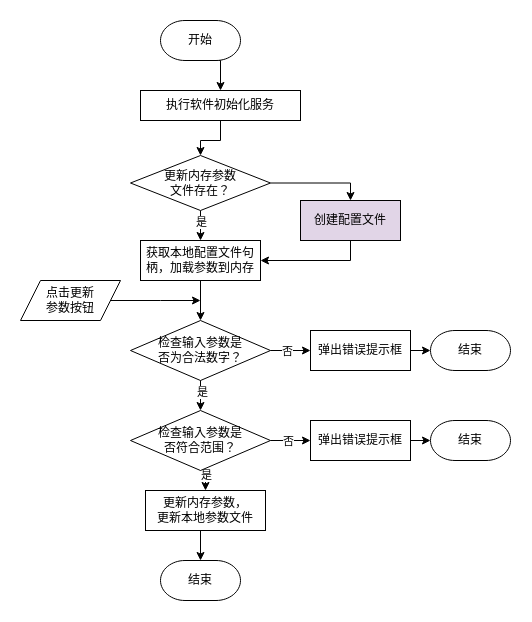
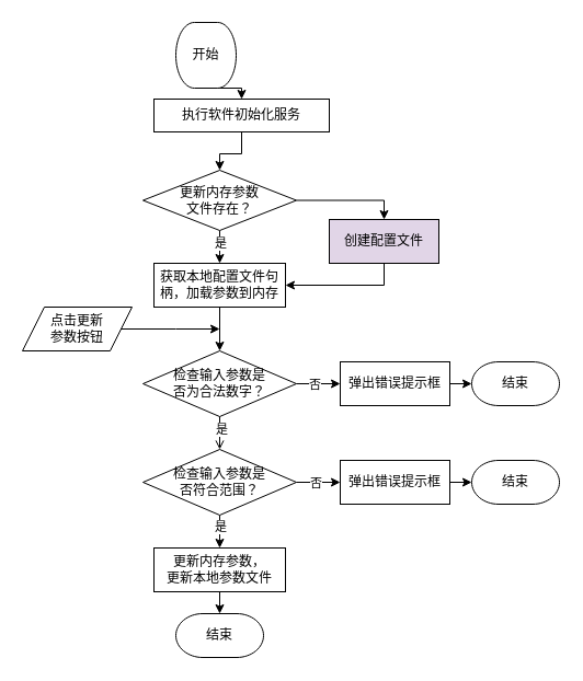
  <mxCell id="0" />
  <mxCell id="1" parent="0" />
  <mxCell id="2" style="edgeStyle=orthogonalEdgeStyle;rounded=0;orthogonalLoop=1;jettySize=auto;html=1;exitX=0.5;exitY=1;exitDx=0;exitDy=0;exitPerimeter=0;entryX=0.5;entryY=0;entryDx=0;entryDy=0;" parent="1" source="3" target="16" edge="1"><mxGeometry relative="1" as="geometry" /></mxCell>
- <mxCell id="3" value="开始" style="strokeWidth=1;html=1;shape=mxgraph.flowchart.terminator;whiteSpace=wrap;" parent="1" vertex="1"><mxGeometry x="160" y="20" width="80" height="40" as="geometry" /></mxCell>
+ <mxCell id="3" value="开始" style="strokeWidth=1;html=1;shape=mxgraph.flowchart.terminator;whiteSpace=wrap;" parent="1" vertex="1"><mxGeometry x="160" y="20" width="55" height="60" as="geometry" /></mxCell>
  <mxCell id="4" style="edgeStyle=orthogonalEdgeStyle;rounded=0;orthogonalLoop=1;jettySize=auto;html=1;exitX=0.5;exitY=1;exitDx=0;exitDy=0;exitPerimeter=0;entryX=0.5;entryY=0;entryDx=0;entryDy=0;" parent="1" source="7" target="10" edge="1"><mxGeometry relative="1" as="geometry" /></mxCell>
  <mxCell id="5" value="是" style="edgeLabel;html=1;align=center;verticalAlign=middle;resizable=0;points=[];" parent="4" vertex="1" connectable="0"><mxGeometry x="-0.241" relative="1" as="geometry"><mxPoint as="offset" /></mxGeometry></mxCell>
  <mxCell id="6" style="html=1;exitX=1;exitY=0.5;exitDx=0;exitDy=0;exitPerimeter=0;entryX=0.5;entryY=0;entryDx=0;entryDy=0;elbow=vertical;edgeStyle=orthogonalEdgeStyle;rounded=0;curved=0;" edge="1" parent="1" source="7" target="9"><mxGeometry relative="1" as="geometry" /></mxCell>
  <mxCell id="7" value="更新内存参数&lt;div&gt;文件存在？&lt;/div&gt;" style="strokeWidth=1;html=1;shape=mxgraph.flowchart.decision;whiteSpace=wrap;" parent="1" vertex="1"><mxGeometry x="130" y="155" width="140" height="55" as="geometry" /></mxCell>
  <mxCell id="8" style="edgeStyle=orthogonalEdgeStyle;rounded=0;orthogonalLoop=1;jettySize=auto;html=1;exitX=0.5;exitY=1;exitDx=0;exitDy=0;entryX=1;entryY=0.5;entryDx=0;entryDy=0;" parent="1" source="9" target="10" edge="1"><mxGeometry relative="1" as="geometry" /></mxCell>
  <mxCell id="9" value="创建配置文件" style="rounded=0;whiteSpace=wrap;html=1;fillColor=#e1d5e7;" parent="1" vertex="1"><mxGeometry x="300" y="200" width="100" height="40" as="geometry" /></mxCell>
  <mxCell id="10" value="获取本地配置文件句柄，加载参数到内存" style="rounded=0;whiteSpace=wrap;html=1;" parent="1" vertex="1"><mxGeometry x="140" y="240" width="120" height="40" as="geometry" /></mxCell>
  <mxCell id="11" style="edgeStyle=orthogonalEdgeStyle;rounded=0;orthogonalLoop=1;jettySize=auto;html=1;exitX=1;exitY=0.5;exitDx=0;exitDy=0;" parent="1" source="12" edge="1"><mxGeometry relative="1" as="geometry"><mxPoint x="200" y="300" as="targetPoint" /></mxGeometry></mxCell>
  <mxCell id="12" value="点击更新&lt;div&gt;参数按钮&lt;/div&gt;" style="shape=parallelogram;perimeter=parallelogramPerimeter;whiteSpace=wrap;html=1;fixedSize=1;" parent="1" vertex="1"><mxGeometry x="20" y="280" width="100" height="40" as="geometry" /></mxCell>
  <mxCell id="13" value="&lt;font&gt;检查输入参数&lt;/font&gt;&lt;span style=&quot;background-color: transparent; color: light-dark(rgb(0, 0, 0), rgb(255, 255, 255));&quot;&gt;是&lt;/span&gt;&lt;div&gt;&lt;span style=&quot;background-color: transparent; color: light-dark(rgb(0, 0, 0), rgb(255, 255, 255));&quot;&gt;否为合法数字？&lt;/span&gt;&lt;/div&gt;" style="strokeWidth=1;html=1;shape=mxgraph.flowchart.decision;whiteSpace=wrap;fontSize=12;" parent="1" vertex="1"><mxGeometry x="130" y="320" width="140" height="60" as="geometry" /></mxCell>
  <mxCell id="14" style="edgeStyle=orthogonalEdgeStyle;rounded=0;orthogonalLoop=1;jettySize=auto;html=1;exitX=0.5;exitY=1;exitDx=0;exitDy=0;entryX=0.5;entryY=0;entryDx=0;entryDy=0;entryPerimeter=0;" parent="1" source="10" target="13" edge="1"><mxGeometry relative="1" as="geometry" /></mxCell>
  <mxCell id="15" value="结束" style="strokeWidth=1;html=1;shape=mxgraph.flowchart.terminator;whiteSpace=wrap;" parent="1" vertex="1"><mxGeometry x="430" y="330" width="80" height="40" as="geometry" /></mxCell>
  <mxCell id="16" value="执行软件初始化服务" style="rounded=0;whiteSpace=wrap;html=1;" parent="1" vertex="1"><mxGeometry x="140" y="90" width="160" height="30" as="geometry" /></mxCell>
  <mxCell id="17" style="edgeStyle=orthogonalEdgeStyle;rounded=0;orthogonalLoop=1;jettySize=auto;html=1;exitX=0.5;exitY=1;exitDx=0;exitDy=0;entryX=0.5;entryY=0;entryDx=0;entryDy=0;entryPerimeter=0;" parent="1" source="16" target="7" edge="1"><mxGeometry relative="1" as="geometry" /></mxCell>
  <mxCell id="18" style="edgeStyle=orthogonalEdgeStyle;rounded=0;orthogonalLoop=1;jettySize=auto;html=1;exitX=1;exitY=0.5;exitDx=0;exitDy=0;exitPerimeter=0;entryX=0;entryY=0.5;entryDx=0;entryDy=0;" parent="1" source="13" target="31" edge="1"><mxGeometry relative="1" as="geometry"><mxPoint x="320" y="355" as="targetPoint" /></mxGeometry></mxCell>
  <mxCell id="19" value="否" style="edgeLabel;html=1;align=center;verticalAlign=middle;resizable=0;points=[];" parent="18" vertex="1" connectable="0"><mxGeometry x="-0.183" relative="1" as="geometry"><mxPoint as="offset" /></mxGeometry></mxCell>
  <mxCell id="20" style="edgeStyle=orthogonalEdgeStyle;rounded=0;orthogonalLoop=1;jettySize=auto;html=1;exitX=0.5;exitY=1;exitDx=0;exitDy=0;exitPerimeter=0;entryX=0.5;entryY=0;entryDx=0;entryDy=0;" parent="1" source="22" target="25" edge="1"><mxGeometry relative="1" as="geometry" /></mxCell>
  <mxCell id="21" value="是" style="edgeLabel;html=1;align=center;verticalAlign=middle;resizable=0;points=[];" parent="20" vertex="1" connectable="0"><mxGeometry x="-0.307" relative="1" as="geometry"><mxPoint as="offset" /></mxGeometry></mxCell>
  <mxCell id="22" value="&lt;font&gt;检查输入参数&lt;/font&gt;&lt;span style=&quot;background-color: transparent; color: light-dark(rgb(0, 0, 0), rgb(255, 255, 255));&quot;&gt;是&lt;/span&gt;&lt;div&gt;&lt;span style=&quot;background-color: transparent; color: light-dark(rgb(0, 0, 0), rgb(255, 255, 255));&quot;&gt;否符合范围？&lt;/span&gt;&lt;/div&gt;" style="strokeWidth=1;html=1;shape=mxgraph.flowchart.decision;whiteSpace=wrap;fontSize=12;" parent="1" vertex="1"><mxGeometry x="130" y="410" width="140" height="60" as="geometry" /></mxCell>
- <mxCell id="23" style="edgeStyle=orthogonalEdgeStyle;rounded=0;orthogonalLoop=1;jettySize=auto;html=1;exitX=0.5;exitY=1;exitDx=0;exitDy=0;exitPerimeter=0;entryX=0.5;entryY=0;entryDx=0;entryDy=0;entryPerimeter=0;" parent="1" source="13" target="22" edge="1"><mxGeometry relative="1" as="geometry" /></mxCell>
+ <mxCell id="23" style="edgeStyle=orthogonalEdgeStyle;rounded=0;orthogonalLoop=1;jettySize=auto;html=1;exitX=0.5;exitY=1;exitDx=0;exitDy=0;exitPerimeter=0;entryX=0.5;entryY=0;entryDx=0;entryDy=0;entryPerimeter=0;endArrow=open;" parent="1" source="13" target="22" edge="1"><mxGeometry relative="1" as="geometry" /></mxCell>
  <mxCell id="24" value="是" style="edgeLabel;html=1;align=center;verticalAlign=middle;resizable=0;points=[];" parent="23" vertex="1" connectable="0"><mxGeometry x="-0.289" y="1" relative="1" as="geometry"><mxPoint as="offset" /></mxGeometry></mxCell>
- <mxCell id="25" value="更新内存参数，&lt;div&gt;更新本地参数文件&lt;/div&gt;" style="rounded=0;whiteSpace=wrap;html=1;" parent="1" vertex="1"><mxGeometry x="145" y="490" width="120" height="40" as="geometry" /></mxCell>
+ <mxCell id="25" value="更新内存参数，&lt;div&gt;更新本地参数文件&lt;/div&gt;" style="rounded=0;whiteSpace=wrap;html=1;" parent="1" vertex="1"><mxGeometry x="140" y="500" width="120" height="40" as="geometry" /></mxCell>
  <mxCell id="26" value="结束" style="strokeWidth=1;html=1;shape=mxgraph.flowchart.terminator;whiteSpace=wrap;" parent="1" vertex="1"><mxGeometry x="430" y="420" width="80" height="40" as="geometry" /></mxCell>
  <mxCell id="27" style="edgeStyle=orthogonalEdgeStyle;rounded=0;orthogonalLoop=1;jettySize=auto;html=1;exitX=1;exitY=0.5;exitDx=0;exitDy=0;exitPerimeter=0;entryX=0;entryY=0.5;entryDx=0;entryDy=0;" parent="1" source="22" target="33" edge="1"><mxGeometry relative="1" as="geometry"><mxPoint x="300" y="435" as="targetPoint" /></mxGeometry></mxCell>
  <mxCell id="28" value="否" style="edgeLabel;html=1;align=center;verticalAlign=middle;resizable=0;points=[];" parent="27" vertex="1" connectable="0"><mxGeometry x="-0.175" relative="1" as="geometry"><mxPoint as="offset" /></mxGeometry></mxCell>
  <mxCell id="29" value="结束" style="strokeWidth=1;html=1;shape=mxgraph.flowchart.terminator;whiteSpace=wrap;" parent="1" vertex="1"><mxGeometry x="160" y="560" width="80" height="40" as="geometry" /></mxCell>
  <mxCell id="30" style="edgeStyle=orthogonalEdgeStyle;rounded=0;orthogonalLoop=1;jettySize=auto;html=1;exitX=0.5;exitY=1;exitDx=0;exitDy=0;entryX=0.5;entryY=0;entryDx=0;entryDy=0;entryPerimeter=0;" parent="1" source="25" target="29" edge="1"><mxGeometry relative="1" as="geometry" /></mxCell>
  <mxCell id="31" value="弹出错误提示框" style="rounded=0;whiteSpace=wrap;html=1;" parent="1" vertex="1"><mxGeometry x="310" y="330" width="100" height="40" as="geometry" /></mxCell>
  <mxCell id="32" style="edgeStyle=orthogonalEdgeStyle;rounded=0;orthogonalLoop=1;jettySize=auto;html=1;exitX=1;exitY=0.5;exitDx=0;exitDy=0;entryX=0;entryY=0.5;entryDx=0;entryDy=0;entryPerimeter=0;" parent="1" source="31" target="15" edge="1"><mxGeometry relative="1" as="geometry" /></mxCell>
  <mxCell id="33" value="弹出错误提示框" style="rounded=0;whiteSpace=wrap;html=1;" parent="1" vertex="1"><mxGeometry x="310" y="420" width="100" height="40" as="geometry" /></mxCell>
  <mxCell id="34" style="edgeStyle=orthogonalEdgeStyle;rounded=0;orthogonalLoop=1;jettySize=auto;html=1;exitX=1;exitY=0.5;exitDx=0;exitDy=0;entryX=0;entryY=0.5;entryDx=0;entryDy=0;entryPerimeter=0;" parent="1" source="33" target="26" edge="1"><mxGeometry relative="1" as="geometry" /></mxCell>
